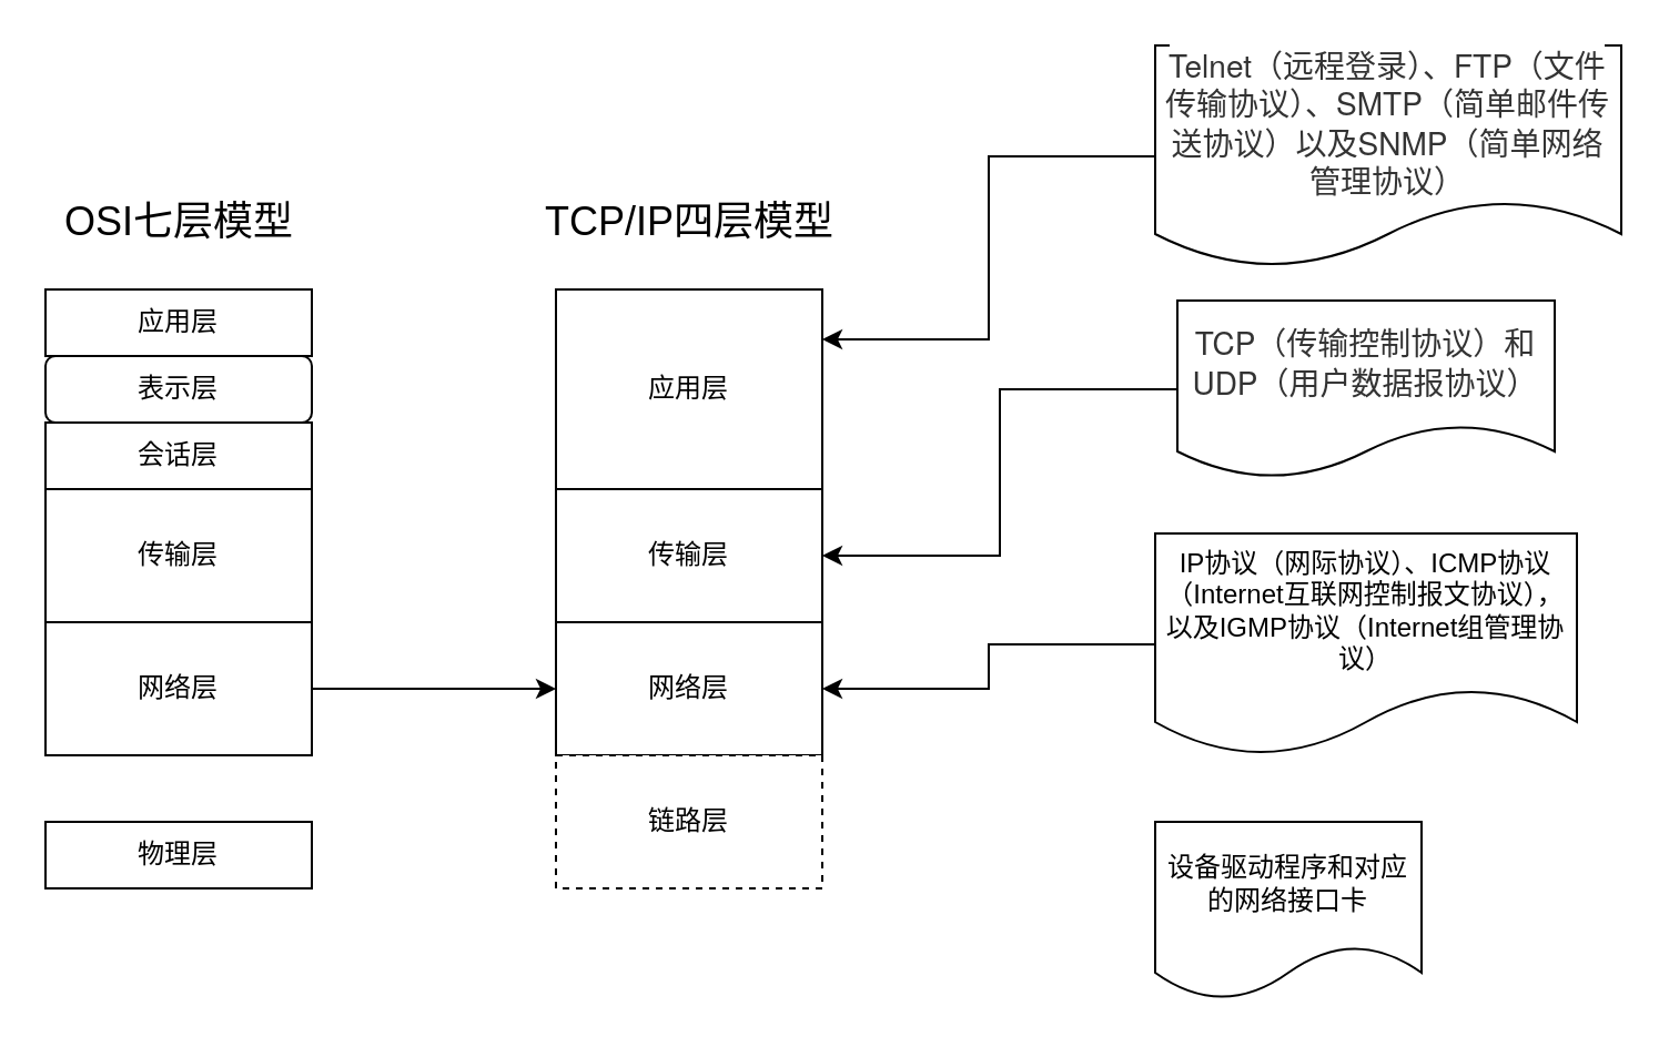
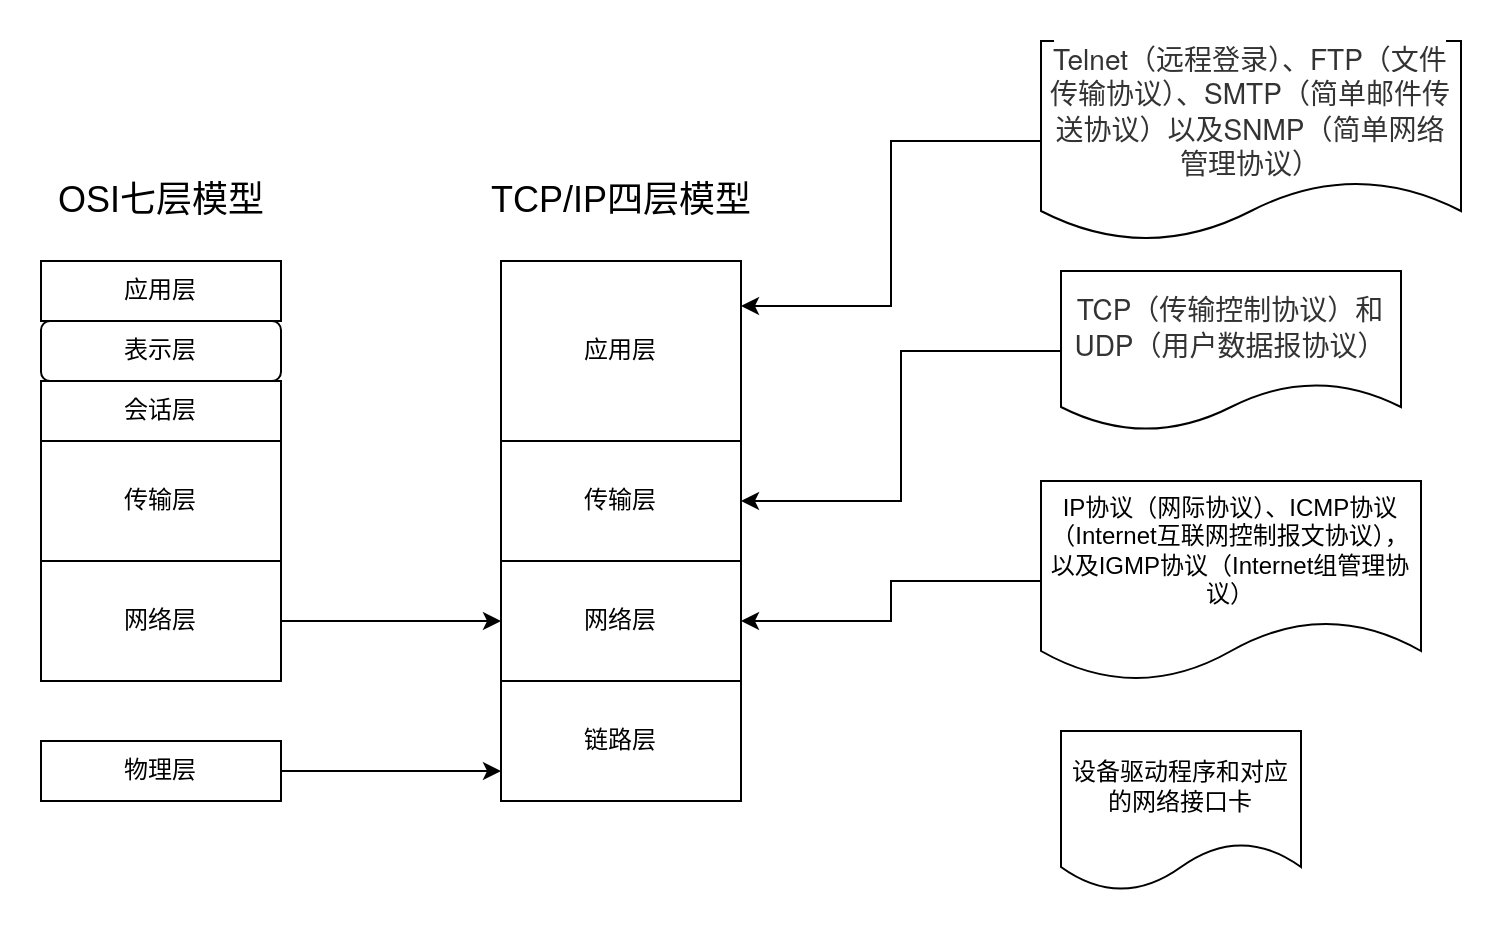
  <mxCell id="0" />
  <mxCell id="1" parent="0" />
  <mxCell id="2" value="传输层" style="rounded=0;whiteSpace=wrap;html=1;direction=east;" parent="1" vertex="1"><mxGeometry x="250" y="220" width="120" height="60" as="geometry" /></mxCell>
  <mxCell id="3" value="网络层" style="rounded=0;whiteSpace=wrap;html=1;direction=east;" parent="1" vertex="1"><mxGeometry x="250" y="280" width="120" height="60" as="geometry" /></mxCell>
- <mxCell id="4" value="链路层" style="rounded=0;whiteSpace=wrap;html=1;direction=east;dashed=1;" parent="1" vertex="1"><mxGeometry x="250" y="340" width="120" height="60" as="geometry" /></mxCell>
+ <mxCell id="4" value="链路层" style="rounded=0;whiteSpace=wrap;html=1;direction=east;" parent="1" vertex="1"><mxGeometry x="250" y="340" width="120" height="60" as="geometry" /></mxCell>
  <mxCell id="5" value="应用层" style="rounded=0;whiteSpace=wrap;html=1;" parent="1" vertex="1"><mxGeometry x="250" y="130" width="120" height="90" as="geometry" /></mxCell>
+ <mxCell id="6" style="edgeStyle=orthogonalEdgeStyle;rounded=0;orthogonalLoop=1;jettySize=auto;html=1;entryX=0;entryY=0.75;entryDx=0;entryDy=0;" parent="1" source="7" target="4" edge="1"><mxGeometry relative="1" as="geometry" /></mxCell>
  <mxCell id="7" value="物理层" style="rounded=0;whiteSpace=wrap;html=1;" parent="1" vertex="1"><mxGeometry x="20" y="370" width="120" height="30" as="geometry" /></mxCell>
  <mxCell id="8" style="edgeStyle=orthogonalEdgeStyle;rounded=0;orthogonalLoop=1;jettySize=auto;html=1;entryX=0;entryY=0.5;entryDx=0;entryDy=0;" parent="1" source="9" target="3" edge="1"><mxGeometry relative="1" as="geometry" /></mxCell>
  <mxCell id="9" value="网络层" style="rounded=0;whiteSpace=wrap;html=1;" parent="1" vertex="1"><mxGeometry x="20" y="280" width="120" height="60" as="geometry" /></mxCell>
  <mxCell id="10" value="传输层" style="rounded=0;whiteSpace=wrap;html=1;" parent="1" vertex="1"><mxGeometry x="20" y="220" width="120" height="60" as="geometry" /></mxCell>
  <mxCell id="11" value="会话层" style="rounded=0;whiteSpace=wrap;html=1;" parent="1" vertex="1"><mxGeometry x="20" y="190" width="120" height="30" as="geometry" /></mxCell>
  <mxCell id="12" value="表示层" style="whiteSpace=wrap;html=1;rounded=1;" parent="1" vertex="1"><mxGeometry x="20" y="160" width="120" height="30" as="geometry" /></mxCell>
  <mxCell id="13" value="应用层" style="rounded=0;whiteSpace=wrap;html=1;" parent="1" vertex="1"><mxGeometry x="20" y="130" width="120" height="30" as="geometry" /></mxCell>
  <mxCell id="14" style="edgeStyle=orthogonalEdgeStyle;rounded=0;orthogonalLoop=1;jettySize=auto;html=1;entryX=1;entryY=0.5;entryDx=0;entryDy=0;" parent="1" source="15" target="3" edge="1"><mxGeometry relative="1" as="geometry"><mxPoint x="380" y="310" as="targetPoint" /></mxGeometry></mxCell>
  <mxCell id="15" value="&lt;span&gt;IP协议（网际协议）、ICMP协议（Internet互联网控制报文协议），以及IGMP协议（Internet组管理协议）&lt;/span&gt;" style="shape=document;whiteSpace=wrap;html=1;boundedLbl=1;" parent="1" vertex="1"><mxGeometry x="520" y="240" width="190" height="100" as="geometry" /></mxCell>
- <mxCell id="16" value="&lt;span&gt;设备驱动程序和对应的网络接口卡&lt;/span&gt;" style="shape=document;whiteSpace=wrap;html=1;boundedLbl=1;" parent="1" vertex="1"><mxGeometry x="520" y="370" width="120" height="80" as="geometry" /></mxCell>
+ <mxCell id="16" value="&lt;span&gt;设备驱动程序和对应的网络接口卡&lt;/span&gt;" style="shape=document;whiteSpace=wrap;html=1;boundedLbl=1;" parent="1" vertex="1"><mxGeometry x="530" y="365" width="120" height="80" as="geometry" /></mxCell>
  <mxCell id="17" style="edgeStyle=orthogonalEdgeStyle;rounded=0;orthogonalLoop=1;jettySize=auto;html=1;entryX=1;entryY=0.5;entryDx=0;entryDy=0;" parent="1" source="18" target="2" edge="1"><mxGeometry relative="1" as="geometry" /></mxCell>
  <mxCell id="18" value="&lt;span style=&quot;color: rgb(51 , 51 , 51) ; font-family: &amp;#34;pingfang sc&amp;#34; , &amp;#34;helvetica neue&amp;#34; , &amp;#34;arial&amp;#34; , &amp;#34;hiragino sans gb&amp;#34; , &amp;#34;microsoft yahei ui&amp;#34; , &amp;#34;microsoft yahei&amp;#34; , &amp;#34;simsun&amp;#34; , sans-serif ; font-size: 14px ; background-color: rgb(255 , 255 , 255)&quot;&gt;TCP（传输控制协议）和UDP（用户数据报协议）&lt;/span&gt;" style="shape=document;whiteSpace=wrap;html=1;boundedLbl=1;" parent="1" vertex="1"><mxGeometry x="530" y="135" width="170" height="80" as="geometry" /></mxCell>
  <mxCell id="19" style="edgeStyle=orthogonalEdgeStyle;rounded=0;orthogonalLoop=1;jettySize=auto;html=1;entryX=1;entryY=0.25;entryDx=0;entryDy=0;" parent="1" source="20" target="5" edge="1"><mxGeometry relative="1" as="geometry" /></mxCell>
  <mxCell id="20" value="&lt;span style=&quot;color: rgb(51 , 51 , 51) ; font-family: &amp;#34;pingfang sc&amp;#34; , &amp;#34;helvetica neue&amp;#34; , &amp;#34;arial&amp;#34; , &amp;#34;hiragino sans gb&amp;#34; , &amp;#34;microsoft yahei ui&amp;#34; , &amp;#34;microsoft yahei&amp;#34; , &amp;#34;simsun&amp;#34; , sans-serif ; font-size: 14px ; background-color: rgb(255 , 255 , 255)&quot;&gt;Telnet（远程登录）、FTP（文件传输协议）、SMTP（简单邮件传送协议）以及SNMP（简单网络管理协议）&lt;/span&gt;" style="shape=document;whiteSpace=wrap;html=1;boundedLbl=1;" parent="1" vertex="1"><mxGeometry x="520" y="20" width="210" height="100" as="geometry" /></mxCell>
  <mxCell id="21" value="&lt;font style=&quot;font-size: 18px&quot;&gt;TCP/IP四层模型&lt;/font&gt;" style="text;html=1;align=center;verticalAlign=middle;resizable=0;points=[];autosize=1;" vertex="1" parent="1"><mxGeometry x="235" y="90" width="150" height="20" as="geometry" /></mxCell>
  <mxCell id="22" value="&lt;font style=&quot;font-size: 18px&quot;&gt;OSI七层模型&lt;/font&gt;" style="text;html=1;align=center;verticalAlign=middle;resizable=0;points=[];autosize=1;" vertex="1" parent="1"><mxGeometry x="20" y="90" width="120" height="20" as="geometry" /></mxCell>
